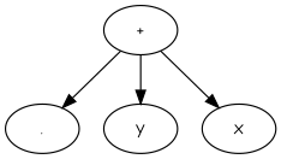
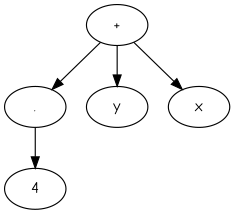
  digraph {
    fontname="Comic Neue"
    node [fontname="Comic Neue"]
    edge [fontname="Comic Neue"]
    n1 [label=<+>]
    n2 [label=<.>]
    n3 [label=<y>]
    n4 [label=<x>]
+   n5 [label=<4>]
    n1 -> n2
    n1 -> n3
    n1 -> n4
+   n2 -> n5
  }
